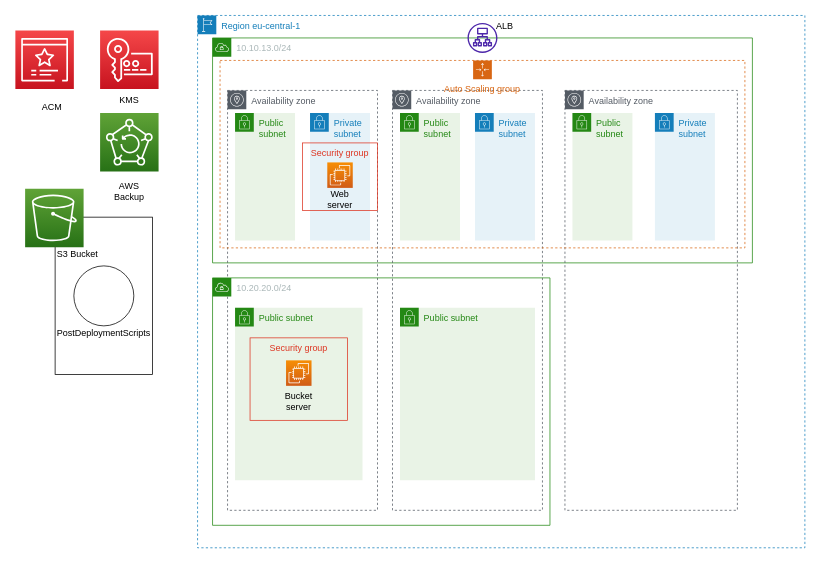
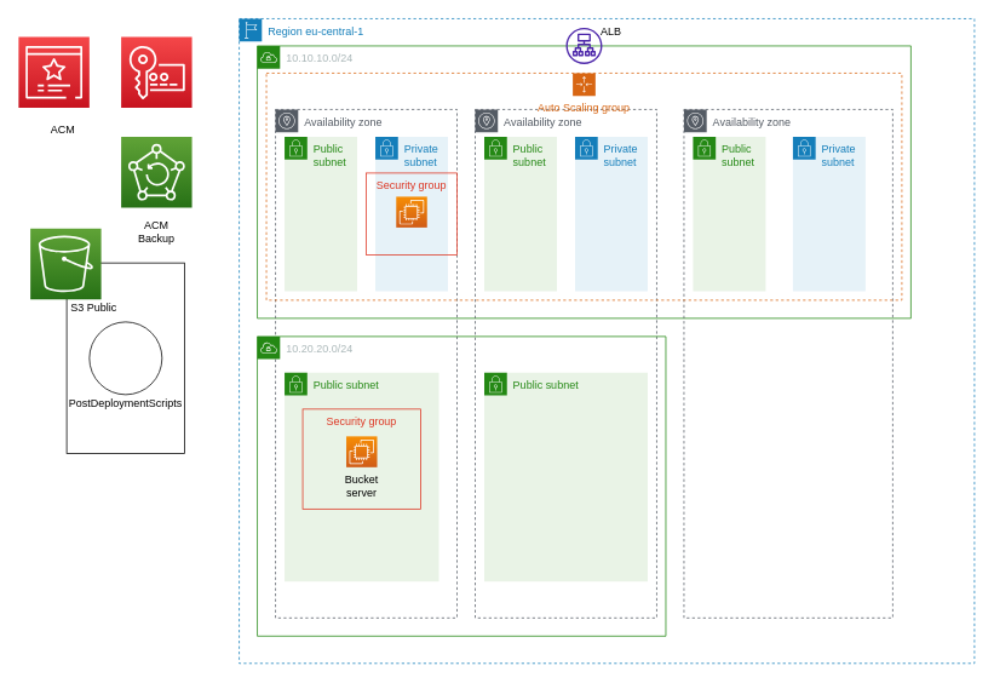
  <mxCell id="0" />
  <mxCell id="1" parent="0" />
  <mxCell id="2" value="" style="rounded=0;whiteSpace=wrap;html=1;rotation=90;" parent="1" vertex="1"><mxGeometry x="33" y="329" width="210" height="130" as="geometry" /></mxCell>
  <mxCell id="3" value="Region eu-central-1&lt;br&gt;" style="points=[[0,0],[0.25,0],[0.5,0],[0.75,0],[1,0],[1,0.25],[1,0.5],[1,0.75],[1,1],[0.75,1],[0.5,1],[0.25,1],[0,1],[0,0.75],[0,0.5],[0,0.25]];outlineConnect=0;gradientColor=none;html=1;whiteSpace=wrap;fontSize=12;fontStyle=0;container=1;pointerEvents=0;collapsible=0;recursiveResize=0;shape=mxgraph.aws4.group;grIcon=mxgraph.aws4.group_region;strokeColor=#147EBA;fillColor=none;verticalAlign=top;align=left;spacingLeft=30;fontColor=#147EBA;dashed=1;" parent="1" vertex="1"><mxGeometry x="263" y="20" width="810" height="710" as="geometry" /></mxCell>
- <mxCell id="4" value="10.10.13.0/24" style="points=[[0,0],[0.25,0],[0.5,0],[0.75,0],[1,0],[1,0.25],[1,0.5],[1,0.75],[1,1],[0.75,1],[0.5,1],[0.25,1],[0,1],[0,0.75],[0,0.5],[0,0.25]];outlineConnect=0;gradientColor=none;html=1;whiteSpace=wrap;fontSize=12;fontStyle=0;container=1;pointerEvents=0;collapsible=0;recursiveResize=0;shape=mxgraph.aws4.group;grIcon=mxgraph.aws4.group_vpc;strokeColor=#248814;fillColor=none;verticalAlign=top;align=left;spacingLeft=30;fontColor=#AAB7B8;dashed=0;" parent="3" vertex="1"><mxGeometry x="20" y="30" width="720" height="300" as="geometry" /></mxCell>
+ <mxCell id="4" value="10.10.10.0/24" style="points=[[0,0],[0.25,0],[0.5,0],[0.75,0],[1,0],[1,0.25],[1,0.5],[1,0.75],[1,1],[0.75,1],[0.5,1],[0.25,1],[0,1],[0,0.75],[0,0.5],[0,0.25]];outlineConnect=0;gradientColor=none;html=1;whiteSpace=wrap;fontSize=12;fontStyle=0;container=1;pointerEvents=0;collapsible=0;recursiveResize=0;shape=mxgraph.aws4.group;grIcon=mxgraph.aws4.group_vpc;strokeColor=#248814;fillColor=none;verticalAlign=top;align=left;spacingLeft=30;fontColor=#AAB7B8;dashed=0;" parent="3" vertex="1"><mxGeometry x="20" y="30" width="720" height="300" as="geometry" /></mxCell>
  <mxCell id="5" value="Availability zone" style="sketch=0;outlineConnect=0;gradientColor=none;html=1;whiteSpace=wrap;fontSize=12;fontStyle=0;shape=mxgraph.aws4.group;grIcon=mxgraph.aws4.group_availability_zone;strokeColor=#545B64;fillColor=none;verticalAlign=top;align=left;spacingLeft=30;fontColor=#545B64;dashed=1;" parent="4" vertex="1"><mxGeometry x="20" y="70" width="200" height="560" as="geometry" /></mxCell>
  <mxCell id="6" value="Availability zone" style="sketch=0;outlineConnect=0;gradientColor=none;html=1;whiteSpace=wrap;fontSize=12;fontStyle=0;shape=mxgraph.aws4.group;grIcon=mxgraph.aws4.group_availability_zone;strokeColor=#545B64;fillColor=none;verticalAlign=top;align=left;spacingLeft=30;fontColor=#545B64;dashed=1;" parent="4" vertex="1"><mxGeometry x="240" y="70" width="200" height="560" as="geometry" /></mxCell>
  <mxCell id="7" value="Availability zone" style="sketch=0;outlineConnect=0;gradientColor=none;html=1;whiteSpace=wrap;fontSize=12;fontStyle=0;shape=mxgraph.aws4.group;grIcon=mxgraph.aws4.group_availability_zone;strokeColor=#545B64;fillColor=none;verticalAlign=top;align=left;spacingLeft=30;fontColor=#545B64;dashed=1;" parent="4" vertex="1"><mxGeometry x="470" y="70" width="230" height="560" as="geometry" /></mxCell>
  <mxCell id="8" value="Auto Scaling group" style="points=[[0,0],[0.25,0],[0.5,0],[0.75,0],[1,0],[1,0.25],[1,0.5],[1,0.75],[1,1],[0.75,1],[0.5,1],[0.25,1],[0,1],[0,0.75],[0,0.5],[0,0.25]];outlineConnect=0;gradientColor=none;html=1;whiteSpace=wrap;fontSize=12;fontStyle=0;container=1;pointerEvents=0;collapsible=0;recursiveResize=0;shape=mxgraph.aws4.groupCenter;grIcon=mxgraph.aws4.group_auto_scaling_group;grStroke=1;strokeColor=#D86613;fillColor=none;verticalAlign=top;align=center;fontColor=#D86613;dashed=1;spacingTop=25;" parent="4" vertex="1"><mxGeometry x="10" y="30" width="700" height="250" as="geometry" /></mxCell>
  <mxCell id="9" value="Private subnet" style="points=[[0,0],[0.25,0],[0.5,0],[0.75,0],[1,0],[1,0.25],[1,0.5],[1,0.75],[1,1],[0.75,1],[0.5,1],[0.25,1],[0,1],[0,0.75],[0,0.5],[0,0.25]];outlineConnect=0;gradientColor=none;html=1;whiteSpace=wrap;fontSize=12;fontStyle=0;container=1;pointerEvents=0;collapsible=0;recursiveResize=0;shape=mxgraph.aws4.group;grIcon=mxgraph.aws4.group_security_group;grStroke=0;strokeColor=#147EBA;fillColor=#E6F2F8;verticalAlign=top;align=left;spacingLeft=30;fontColor=#147EBA;dashed=0;" parent="8" vertex="1"><mxGeometry x="120" y="70" width="80" height="170" as="geometry" /></mxCell>
  <mxCell id="10" value="Public subnet" style="points=[[0,0],[0.25,0],[0.5,0],[0.75,0],[1,0],[1,0.25],[1,0.5],[1,0.75],[1,1],[0.75,1],[0.5,1],[0.25,1],[0,1],[0,0.75],[0,0.5],[0,0.25]];outlineConnect=0;gradientColor=none;html=1;whiteSpace=wrap;fontSize=12;fontStyle=0;container=1;pointerEvents=0;collapsible=0;recursiveResize=0;shape=mxgraph.aws4.group;grIcon=mxgraph.aws4.group_security_group;grStroke=0;strokeColor=#248814;fillColor=#E9F3E6;verticalAlign=top;align=left;spacingLeft=30;fontColor=#248814;dashed=0;" parent="8" vertex="1"><mxGeometry x="20" y="70" width="80" height="170" as="geometry" /></mxCell>
  <mxCell id="11" value="Public subnet" style="points=[[0,0],[0.25,0],[0.5,0],[0.75,0],[1,0],[1,0.25],[1,0.5],[1,0.75],[1,1],[0.75,1],[0.5,1],[0.25,1],[0,1],[0,0.75],[0,0.5],[0,0.25]];outlineConnect=0;gradientColor=none;html=1;whiteSpace=wrap;fontSize=12;fontStyle=0;container=1;pointerEvents=0;collapsible=0;recursiveResize=0;shape=mxgraph.aws4.group;grIcon=mxgraph.aws4.group_security_group;grStroke=0;strokeColor=#248814;fillColor=#E9F3E6;verticalAlign=top;align=left;spacingLeft=30;fontColor=#248814;dashed=0;" parent="8" vertex="1"><mxGeometry x="240" y="70" width="80" height="170" as="geometry" /></mxCell>
  <mxCell id="12" value="Private subnet" style="points=[[0,0],[0.25,0],[0.5,0],[0.75,0],[1,0],[1,0.25],[1,0.5],[1,0.75],[1,1],[0.75,1],[0.5,1],[0.25,1],[0,1],[0,0.75],[0,0.5],[0,0.25]];outlineConnect=0;gradientColor=none;html=1;whiteSpace=wrap;fontSize=12;fontStyle=0;container=1;pointerEvents=0;collapsible=0;recursiveResize=0;shape=mxgraph.aws4.group;grIcon=mxgraph.aws4.group_security_group;grStroke=0;strokeColor=#147EBA;fillColor=#E6F2F8;verticalAlign=top;align=left;spacingLeft=30;fontColor=#147EBA;dashed=0;" parent="8" vertex="1"><mxGeometry x="340" y="70" width="80" height="170" as="geometry" /></mxCell>
  <mxCell id="13" value="Public subnet" style="points=[[0,0],[0.25,0],[0.5,0],[0.75,0],[1,0],[1,0.25],[1,0.5],[1,0.75],[1,1],[0.75,1],[0.5,1],[0.25,1],[0,1],[0,0.75],[0,0.5],[0,0.25]];outlineConnect=0;gradientColor=none;html=1;whiteSpace=wrap;fontSize=12;fontStyle=0;container=1;pointerEvents=0;collapsible=0;recursiveResize=0;shape=mxgraph.aws4.group;grIcon=mxgraph.aws4.group_security_group;grStroke=0;strokeColor=#248814;fillColor=#E9F3E6;verticalAlign=top;align=left;spacingLeft=30;fontColor=#248814;dashed=0;" parent="8" vertex="1"><mxGeometry x="470" y="70" width="80" height="170" as="geometry" /></mxCell>
  <mxCell id="14" value="Private subnet" style="points=[[0,0],[0.25,0],[0.5,0],[0.75,0],[1,0],[1,0.25],[1,0.5],[1,0.75],[1,1],[0.75,1],[0.5,1],[0.25,1],[0,1],[0,0.75],[0,0.5],[0,0.25]];outlineConnect=0;gradientColor=none;html=1;whiteSpace=wrap;fontSize=12;fontStyle=0;container=1;pointerEvents=0;collapsible=0;recursiveResize=0;shape=mxgraph.aws4.group;grIcon=mxgraph.aws4.group_security_group;grStroke=0;strokeColor=#147EBA;fillColor=#E6F2F8;verticalAlign=top;align=left;spacingLeft=30;fontColor=#147EBA;dashed=0;" parent="8" vertex="1"><mxGeometry x="580" y="70" width="80" height="170" as="geometry" /></mxCell>
  <mxCell id="15" value="Public subnet" style="points=[[0,0],[0.25,0],[0.5,0],[0.75,0],[1,0],[1,0.25],[1,0.5],[1,0.75],[1,1],[0.75,1],[0.5,1],[0.25,1],[0,1],[0,0.75],[0,0.5],[0,0.25]];outlineConnect=0;gradientColor=none;html=1;whiteSpace=wrap;fontSize=12;fontStyle=0;container=1;pointerEvents=0;collapsible=0;recursiveResize=0;shape=mxgraph.aws4.group;grIcon=mxgraph.aws4.group_security_group;grStroke=0;strokeColor=#248814;fillColor=#E9F3E6;verticalAlign=top;align=left;spacingLeft=30;fontColor=#248814;dashed=0;" parent="4" vertex="1"><mxGeometry x="30" y="360" width="170" height="230" as="geometry" /></mxCell>
  <mxCell id="16" value="Public subnet" style="points=[[0,0],[0.25,0],[0.5,0],[0.75,0],[1,0],[1,0.25],[1,0.5],[1,0.75],[1,1],[0.75,1],[0.5,1],[0.25,1],[0,1],[0,0.75],[0,0.5],[0,0.25]];outlineConnect=0;gradientColor=none;html=1;whiteSpace=wrap;fontSize=12;fontStyle=0;container=1;pointerEvents=0;collapsible=0;recursiveResize=0;shape=mxgraph.aws4.group;grIcon=mxgraph.aws4.group_security_group;grStroke=0;strokeColor=#248814;fillColor=#E9F3E6;verticalAlign=top;align=left;spacingLeft=30;fontColor=#248814;dashed=0;" parent="4" vertex="1"><mxGeometry x="250" y="360" width="180" height="230" as="geometry" /></mxCell>
  <mxCell id="17" value="Security group" style="fillColor=none;strokeColor=#DD3522;verticalAlign=top;fontStyle=0;fontColor=#DD3522;" vertex="1" parent="4"><mxGeometry x="50" y="400" width="130" height="110" as="geometry" /></mxCell>
  <mxCell id="18" value="Security group" style="fillColor=none;strokeColor=#DD3522;verticalAlign=top;fontStyle=0;fontColor=#DD3522;" vertex="1" parent="4"><mxGeometry x="120" y="140" width="100" height="90" as="geometry" /></mxCell>
  <mxCell id="19" value="" style="sketch=0;points=[[0,0,0],[0.25,0,0],[0.5,0,0],[0.75,0,0],[1,0,0],[0,1,0],[0.25,1,0],[0.5,1,0],[0.75,1,0],[1,1,0],[0,0.25,0],[0,0.5,0],[0,0.75,0],[1,0.25,0],[1,0.5,0],[1,0.75,0]];outlineConnect=0;fontColor=#232F3E;gradientColor=#F78E04;gradientDirection=north;fillColor=#D05C17;strokeColor=#ffffff;dashed=0;verticalLabelPosition=bottom;verticalAlign=top;align=center;html=1;fontSize=12;fontStyle=0;aspect=fixed;shape=mxgraph.aws4.resourceIcon;resIcon=mxgraph.aws4.ec2;" vertex="1" parent="4"><mxGeometry x="153" y="166" width="34" height="34" as="geometry" /></mxCell>
- <mxCell id="20" value="Web server" style="text;html=1;strokeColor=none;fillColor=none;align=center;verticalAlign=middle;whiteSpace=wrap;rounded=0;" vertex="1" parent="4"><mxGeometry x="140" y="200" width="60" height="30" as="geometry" /></mxCell>
  <mxCell id="21" value="10.20.20.0/24" style="points=[[0,0],[0.25,0],[0.5,0],[0.75,0],[1,0],[1,0.25],[1,0.5],[1,0.75],[1,1],[0.75,1],[0.5,1],[0.25,1],[0,1],[0,0.75],[0,0.5],[0,0.25]];outlineConnect=0;gradientColor=none;html=1;whiteSpace=wrap;fontSize=12;fontStyle=0;container=1;pointerEvents=0;collapsible=0;recursiveResize=0;shape=mxgraph.aws4.group;grIcon=mxgraph.aws4.group_vpc;strokeColor=#248814;fillColor=none;verticalAlign=top;align=left;spacingLeft=30;fontColor=#AAB7B8;dashed=0;" parent="3" vertex="1"><mxGeometry x="20" y="350" width="450" height="330" as="geometry" /></mxCell>
  <mxCell id="22" value="" style="sketch=0;points=[[0,0,0],[0.25,0,0],[0.5,0,0],[0.75,0,0],[1,0,0],[0,1,0],[0.25,1,0],[0.5,1,0],[0.75,1,0],[1,1,0],[0,0.25,0],[0,0.5,0],[0,0.75,0],[1,0.25,0],[1,0.5,0],[1,0.75,0]];outlineConnect=0;fontColor=#232F3E;gradientColor=#F78E04;gradientDirection=north;fillColor=#D05C17;strokeColor=#ffffff;dashed=0;verticalLabelPosition=bottom;verticalAlign=top;align=center;html=1;fontSize=12;fontStyle=0;aspect=fixed;shape=mxgraph.aws4.resourceIcon;resIcon=mxgraph.aws4.ec2;" parent="21" vertex="1"><mxGeometry x="98" y="110" width="34" height="34" as="geometry" /></mxCell>
  <mxCell id="23" value="Bucket server" style="text;html=1;strokeColor=none;fillColor=none;align=center;verticalAlign=middle;whiteSpace=wrap;rounded=0;" vertex="1" parent="21"><mxGeometry x="85" y="150" width="60" height="30" as="geometry" /></mxCell>
  <mxCell id="24" value="" style="sketch=0;outlineConnect=0;fontColor=#232F3E;gradientColor=none;fillColor=#4D27AA;strokeColor=none;dashed=0;verticalLabelPosition=bottom;verticalAlign=top;align=center;html=1;fontSize=12;fontStyle=0;aspect=fixed;pointerEvents=1;shape=mxgraph.aws4.application_load_balancer;" parent="3" vertex="1"><mxGeometry x="360" y="10" width="40" height="40" as="geometry" /></mxCell>
  <mxCell id="25" value="ALB" style="text;html=1;strokeColor=none;fillColor=none;align=center;verticalAlign=middle;whiteSpace=wrap;rounded=0;" vertex="1" parent="3"><mxGeometry x="380" width="60" height="30" as="geometry" /></mxCell>
  <mxCell id="26" value="" style="sketch=0;points=[[0,0,0],[0.25,0,0],[0.5,0,0],[0.75,0,0],[1,0,0],[0,1,0],[0.25,1,0],[0.5,1,0],[0.75,1,0],[1,1,0],[0,0.25,0],[0,0.5,0],[0,0.75,0],[1,0.25,0],[1,0.5,0],[1,0.75,0]];outlineConnect=0;fontColor=#232F3E;gradientColor=#60A337;gradientDirection=north;fillColor=#277116;strokeColor=#ffffff;dashed=0;verticalLabelPosition=bottom;verticalAlign=top;align=center;html=1;fontSize=12;fontStyle=0;aspect=fixed;shape=mxgraph.aws4.resourceIcon;resIcon=mxgraph.aws4.backup;" parent="1" vertex="1"><mxGeometry x="133" y="150" width="78" height="78" as="geometry" /></mxCell>
  <mxCell id="27" value="" style="sketch=0;points=[[0,0,0],[0.25,0,0],[0.5,0,0],[0.75,0,0],[1,0,0],[0,1,0],[0.25,1,0],[0.5,1,0],[0.75,1,0],[1,1,0],[0,0.25,0],[0,0.5,0],[0,0.75,0],[1,0.25,0],[1,0.5,0],[1,0.75,0]];outlineConnect=0;fontColor=#232F3E;gradientColor=#60A337;gradientDirection=north;fillColor=#277116;strokeColor=#ffffff;dashed=0;verticalLabelPosition=bottom;verticalAlign=top;align=center;html=1;fontSize=12;fontStyle=0;aspect=fixed;shape=mxgraph.aws4.resourceIcon;resIcon=mxgraph.aws4.s3;" parent="1" vertex="1"><mxGeometry x="33" y="251" width="78" height="78" as="geometry" /></mxCell>
  <mxCell id="28" value="" style="ellipse;whiteSpace=wrap;html=1;aspect=fixed;" parent="1" vertex="1"><mxGeometry x="98" y="354" width="80" height="80" as="geometry" /></mxCell>
  <mxCell id="29" value="" style="sketch=0;points=[[0,0,0],[0.25,0,0],[0.5,0,0],[0.75,0,0],[1,0,0],[0,1,0],[0.25,1,0],[0.5,1,0],[0.75,1,0],[1,1,0],[0,0.25,0],[0,0.5,0],[0,0.75,0],[1,0.25,0],[1,0.5,0],[1,0.75,0]];outlineConnect=0;fontColor=#232F3E;gradientColor=#F54749;gradientDirection=north;fillColor=#C7131F;strokeColor=#ffffff;dashed=0;verticalLabelPosition=bottom;verticalAlign=top;align=center;html=1;fontSize=12;fontStyle=0;aspect=fixed;shape=mxgraph.aws4.resourceIcon;resIcon=mxgraph.aws4.key_management_service;" parent="1" vertex="1"><mxGeometry x="133" y="40" width="78" height="78" as="geometry" /></mxCell>
- <mxCell id="30" value="KMS" style="text;html=1;strokeColor=none;fillColor=none;align=center;verticalAlign=middle;whiteSpace=wrap;rounded=0;" vertex="1" parent="1"><mxGeometry x="142" y="118" width="60" height="30" as="geometry" /></mxCell>
- <mxCell id="31" value="AWS Backup" style="text;html=1;strokeColor=none;fillColor=none;align=center;verticalAlign=middle;whiteSpace=wrap;rounded=0;" vertex="1" parent="1"><mxGeometry x="142" y="240" width="60" height="30" as="geometry" /></mxCell>
- <mxCell id="32" value="S3 Bucket" style="text;html=1;strokeColor=none;fillColor=none;align=center;verticalAlign=middle;whiteSpace=wrap;rounded=0;" vertex="1" parent="1"><mxGeometry x="73" y="324" width="60" height="30" as="geometry" /></mxCell>
+ <mxCell id="31" value="ACM Backup" style="text;html=1;strokeColor=none;fillColor=none;align=center;verticalAlign=middle;whiteSpace=wrap;rounded=0;" vertex="1" parent="1"><mxGeometry x="142" y="240" width="60" height="30" as="geometry" /></mxCell>
+ <mxCell id="32" value="S3 Public" style="text;html=1;strokeColor=none;fillColor=none;align=center;verticalAlign=middle;whiteSpace=wrap;rounded=0;" vertex="1" parent="1"><mxGeometry x="73" y="324" width="60" height="30" as="geometry" /></mxCell>
  <mxCell id="33" value="PostDeploymentScripts" style="text;html=1;strokeColor=none;fillColor=none;align=center;verticalAlign=middle;whiteSpace=wrap;rounded=0;" vertex="1" parent="1"><mxGeometry x="108" y="429" width="60" height="30" as="geometry" /></mxCell>
  <mxCell id="34" value="" style="sketch=0;points=[[0,0,0],[0.25,0,0],[0.5,0,0],[0.75,0,0],[1,0,0],[0,1,0],[0.25,1,0],[0.5,1,0],[0.75,1,0],[1,1,0],[0,0.25,0],[0,0.5,0],[0,0.75,0],[1,0.25,0],[1,0.5,0],[1,0.75,0]];outlineConnect=0;fontColor=#232F3E;gradientColor=#F54749;gradientDirection=north;fillColor=#C7131F;strokeColor=#ffffff;dashed=0;verticalLabelPosition=bottom;verticalAlign=top;align=center;html=1;fontSize=12;fontStyle=0;aspect=fixed;shape=mxgraph.aws4.resourceIcon;resIcon=mxgraph.aws4.certificate_manager_3;" vertex="1" parent="1"><mxGeometry x="20" y="40" width="78" height="78" as="geometry" /></mxCell>
  <mxCell id="35" value="ACM" style="text;html=1;strokeColor=none;fillColor=none;align=center;verticalAlign=middle;whiteSpace=wrap;rounded=0;" vertex="1" parent="1"><mxGeometry x="39" y="128" width="60" height="30" as="geometry" /></mxCell>
